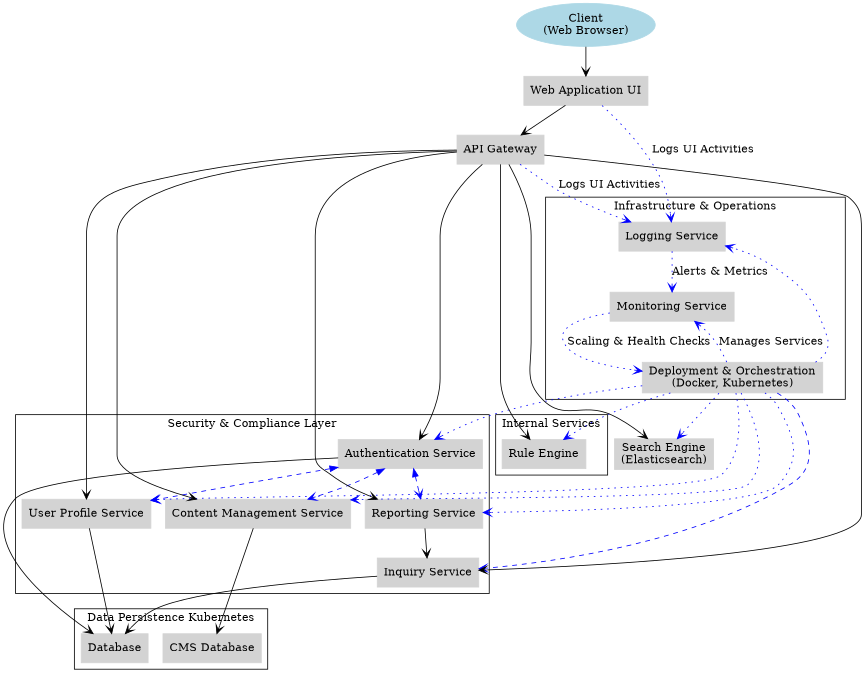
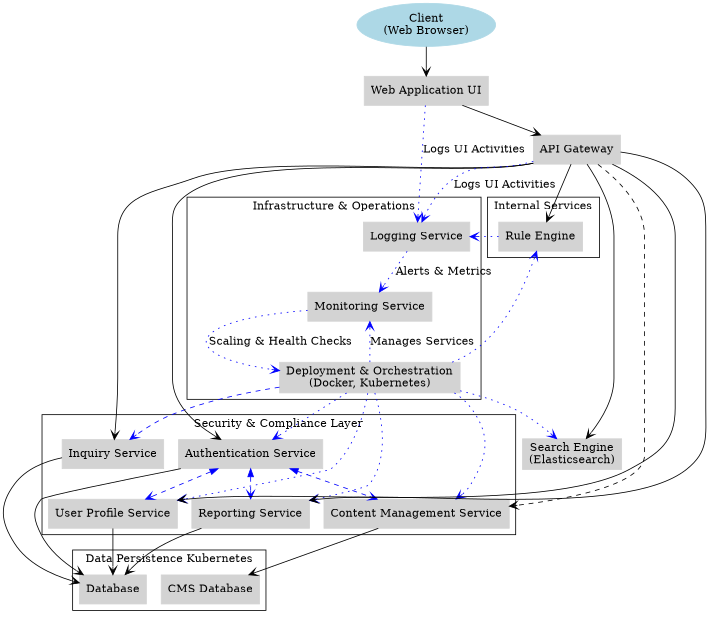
  digraph {
    rankdir=TB
    node [color=lightgrey shape=box style=filled]
    edge [arrowhead=open color=blue]
    n1 [label="Authentication Service"]
    n2 [label="User Profile Service"]
    n3 [label="Inquiry Service"]
    n4 [label="Reporting Service"]
    n5 [label="Content Management Service"]
    n6 [label=Database]
    n7 [label="CMS Database"]
    n8 [label="Rule Engine"]
    n9 [label="Logging Service"]
    n10 [label="Monitoring Service"]
    n11 [label="Deployment & Orchestration\n(Docker, Kubernetes)"]
    n12 [label="Search Engine\n(Elasticsearch)"]
    n13 [color=lightblue label="Client\n(Web Browser)" shape=ellipse]
    n14 [label="Web Application UI"]
    n15 [label="API Gateway"]
    subgraph cluster_1 {
      label="Security & Compliance Layer"
      n1
      n2
      n3
      n4
      n5
    }
    subgraph cluster_2 {
      label="Data Persistence Kubernetes"
      n6
      n7
    }
    subgraph cluster_3 {
      label="Internal Services"
      n8
    }
    subgraph cluster_4 {
      label="Infrastructure & Operations"
      n9
      n10
      n11
    }
    n1 -> n2 [dir=both style=dashed]
    n1 -> n4 [dir=both style=dashed]
    n1 -> n5 [dir=both style=dashed]
    n1 -> n6 [color=black]
    n2 -> n6 [color=black]
    n3 -> n6 [color=black]
-   n4 -> n3 [color=black]
+   n4 -> n6 [color=black]
    n5 -> n7 [color=black]
    n9 -> n10 [label="Alerts & Metrics" style=dotted]
    n10 -> n11 [label="Scaling & Health Checks" style=dotted]
    n11 -> n1 [style=dotted]
    n11 -> n2 [style=dotted]
    n11 -> n3 [style=dashed]
    n11 -> n4 [style=dotted]
    n11 -> n5 [style=dotted]
    n11 -> n8 [style=dotted]
-   n11 -> n9 [style=dotted]
+   n8 -> n9 [style=dotted]
    n11 -> n10 [label="Manages Services" style=dotted]
    n11 -> n12 [style=dotted]
    n13 -> n14 [color=black]
    n14 -> n9 [label="Logs UI Activities" style=dotted]
    n14 -> n15 [color=black]
    n15 -> n1 [color=black]
    n15 -> n2 [color=black]
    n15 -> n3 [color=black]
    n15 -> n4 [color=black]
-   n15 -> n5 [color=black]
+   n15 -> n5 [color=black style=dashed]
    n15 -> n8 [color=black]
    n15 -> n9 [label="Logs UI Activities" style=dotted]
    n15 -> n12 [color=black]
  }
